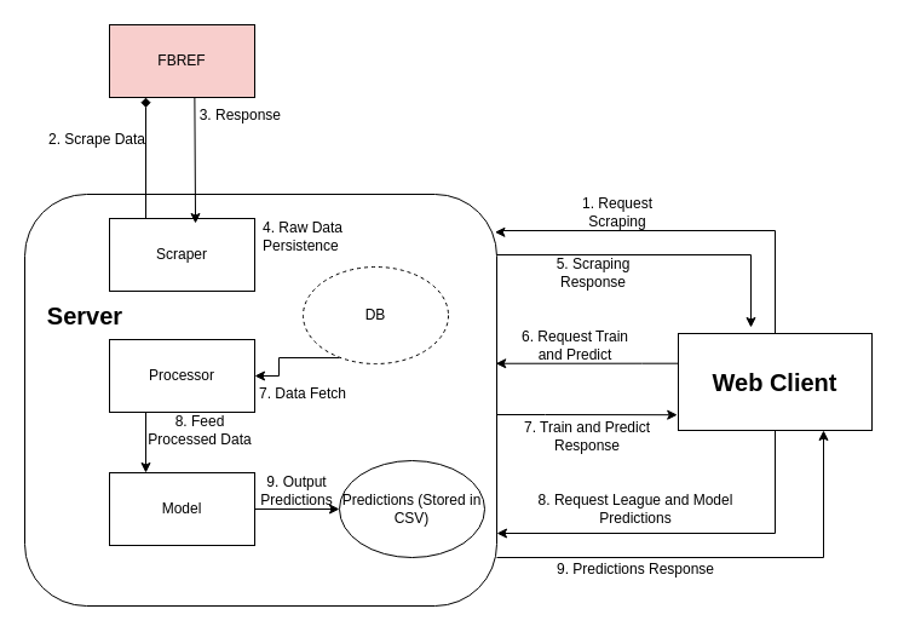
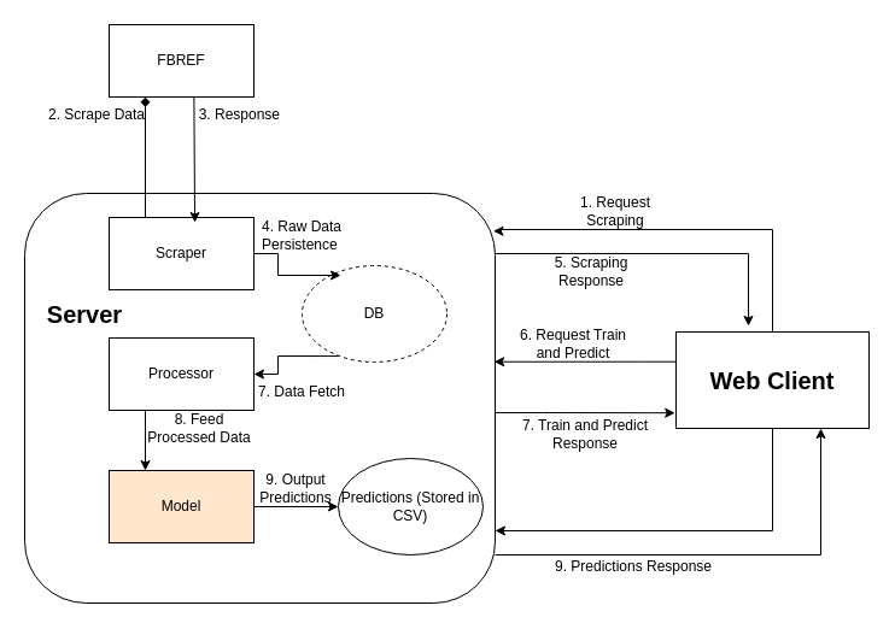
  <mxCell id="0" />
  <mxCell id="1" parent="0" />
  <mxCell id="2" style="edgeStyle=orthogonalEdgeStyle;rounded=0;orthogonalLoop=1;jettySize=auto;html=1;exitX=0.25;exitY=0;exitDx=0;exitDy=0;entryX=0.25;entryY=1;entryDx=0;entryDy=0;endArrow=diamond;" edge="1" parent="1" source="3" target="5"><mxGeometry relative="1" as="geometry" /></mxCell>
  <mxCell id="3" value="Scraper" style="rounded=0;whiteSpace=wrap;html=1;" vertex="1" parent="1"><mxGeometry x="90" y="180" width="120" height="60" as="geometry" /></mxCell>
  <mxCell id="4" style="edgeStyle=orthogonalEdgeStyle;rounded=0;orthogonalLoop=1;jettySize=auto;html=1;entryX=0.592;entryY=0.067;entryDx=0;entryDy=0;entryPerimeter=0;" edge="1" parent="1" target="3"><mxGeometry relative="1" as="geometry"><mxPoint x="160" y="20" as="sourcePoint" /><mxPoint x="160" y="140" as="targetPoint" /></mxGeometry></mxCell>
- <mxCell id="5" value="FBREF" style="whiteSpace=wrap;html=1;fillColor=#f8cecc;" vertex="1" parent="1"><mxGeometry x="90" y="20" width="120" height="60" as="geometry" /></mxCell>
- <mxCell id="6" value="2. Scrape Data" style="text;html=1;align=center;verticalAlign=middle;whiteSpace=wrap;rounded=0;" vertex="1" parent="1"><mxGeometry x="30" y="100" width="100" height="30" as="geometry" /></mxCell>
+ <mxCell id="5" value="FBREF" style="whiteSpace=wrap;html=1;" vertex="1" parent="1"><mxGeometry x="90" y="20" width="120" height="60" as="geometry" /></mxCell>
+ <mxCell id="6" value="2. Scrape Data" style="text;html=1;align=center;verticalAlign=middle;whiteSpace=wrap;rounded=0;" vertex="1" parent="1"><mxGeometry x="30" y="80" width="100" height="30" as="geometry" /></mxCell>
  <mxCell id="7" value="3. Response&amp;nbsp;" style="text;html=1;align=center;verticalAlign=middle;whiteSpace=wrap;rounded=0;" vertex="1" parent="1"><mxGeometry x="150" y="80" width="100" height="30" as="geometry" /></mxCell>
  <mxCell id="8" style="edgeStyle=orthogonalEdgeStyle;rounded=0;orthogonalLoop=1;jettySize=auto;html=1;entryX=0.25;entryY=0;entryDx=0;entryDy=0;exitX=0.25;exitY=1;exitDx=0;exitDy=0;" edge="1" parent="1" source="9" target="11"><mxGeometry relative="1" as="geometry" /></mxCell>
  <mxCell id="9" value="Processor" style="rounded=0;whiteSpace=wrap;html=1;" vertex="1" parent="1"><mxGeometry x="90" y="280" width="120" height="60" as="geometry" /></mxCell>
  <mxCell id="10" style="edgeStyle=orthogonalEdgeStyle;rounded=0;orthogonalLoop=1;jettySize=auto;html=1;entryX=0;entryY=0.5;entryDx=0;entryDy=0;" edge="1" parent="1" source="11" target="21"><mxGeometry relative="1" as="geometry" /></mxCell>
- <mxCell id="11" value="Model" style="rounded=0;whiteSpace=wrap;html=1;" vertex="1" parent="1"><mxGeometry x="90" y="390" width="120" height="60" as="geometry" /></mxCell>
+ <mxCell id="11" value="Model" style="rounded=0;whiteSpace=wrap;html=1;fillColor=#ffe6cc;" vertex="1" parent="1"><mxGeometry x="90" y="390" width="120" height="60" as="geometry" /></mxCell>
  <mxCell id="12" style="edgeStyle=orthogonalEdgeStyle;rounded=0;orthogonalLoop=1;jettySize=auto;html=1;entryX=1;entryY=0.5;entryDx=0;entryDy=0;exitX=0.25;exitY=0.938;exitDx=0;exitDy=0;exitPerimeter=0;" edge="1" parent="1" source="13" target="9"><mxGeometry relative="1" as="geometry" /></mxCell>
  <mxCell id="13" value="DB" style="ellipse;whiteSpace=wrap;html=1;dashed=1;" vertex="1" parent="1"><mxGeometry x="250" y="220" width="120" height="80" as="geometry" /></mxCell>
+ <mxCell id="14" style="edgeStyle=orthogonalEdgeStyle;rounded=0;orthogonalLoop=1;jettySize=auto;html=1;entryX=0.267;entryY=0.1;entryDx=0;entryDy=0;entryPerimeter=0;" edge="1" parent="1" source="3" target="13"><mxGeometry relative="1" as="geometry" /></mxCell>
  <mxCell id="15" value="4. Raw Data Persistence&amp;nbsp;" style="text;html=1;align=center;verticalAlign=middle;whiteSpace=wrap;rounded=0;" vertex="1" parent="1"><mxGeometry x="200" y="180" width="100" height="30" as="geometry" /></mxCell>
  <mxCell id="16" value="7. Data Fetch" style="text;html=1;align=center;verticalAlign=middle;whiteSpace=wrap;rounded=0;" vertex="1" parent="1"><mxGeometry x="200" y="310" width="100" height="30" as="geometry" /></mxCell>
  <mxCell id="17" style="edgeStyle=orthogonalEdgeStyle;rounded=0;orthogonalLoop=1;jettySize=auto;html=1;entryX=-0.005;entryY=0.84;entryDx=0;entryDy=0;entryPerimeter=0;" edge="1" parent="1" source="19" target="24"><mxGeometry relative="1" as="geometry"><Array as="points"><mxPoint x="450" y="342" /><mxPoint x="450" y="342" /></Array></mxGeometry></mxCell>
  <mxCell id="18" style="edgeStyle=orthogonalEdgeStyle;rounded=0;orthogonalLoop=1;jettySize=auto;html=1;entryX=0.75;entryY=1;entryDx=0;entryDy=0;" edge="1" parent="1" source="19" target="24"><mxGeometry relative="1" as="geometry"><Array as="points"><mxPoint x="680" y="460" /></Array></mxGeometry></mxCell>
  <mxCell id="19" value="" style="rounded=1;whiteSpace=wrap;html=1;fillColor=none;" vertex="1" parent="1"><mxGeometry x="20" y="160" width="390" height="340" as="geometry" /></mxCell>
  <mxCell id="20" value="8. Feed Processed Data" style="text;html=1;align=center;verticalAlign=middle;whiteSpace=wrap;rounded=0;" vertex="1" parent="1"><mxGeometry x="120" y="340" width="90" height="30" as="geometry" /></mxCell>
  <mxCell id="21" value="Predictions (Stored in CSV)" style="ellipse;whiteSpace=wrap;html=1;" vertex="1" parent="1"><mxGeometry x="280" y="380" width="120" height="80" as="geometry" /></mxCell>
  <mxCell id="22" value="9. Output Predictions" style="text;html=1;align=center;verticalAlign=middle;whiteSpace=wrap;rounded=0;" vertex="1" parent="1"><mxGeometry x="200" y="390" width="90" height="30" as="geometry" /></mxCell>
  <mxCell id="23" value="&lt;b&gt;&lt;font style=&quot;font-size: 20px;&quot;&gt;Server&lt;/font&gt;&lt;/b&gt;" style="text;html=1;align=center;verticalAlign=middle;whiteSpace=wrap;rounded=0;" vertex="1" parent="1"><mxGeometry x="40" y="245" width="60" height="30" as="geometry" /></mxCell>
  <mxCell id="24" value="&lt;b&gt;&lt;font style=&quot;font-size: 20px;&quot;&gt;Web Client&lt;/font&gt;&lt;/b&gt;" style="whiteSpace=wrap;html=1;" vertex="1" parent="1"><mxGeometry x="560" y="275" width="160" height="80" as="geometry" /></mxCell>
  <mxCell id="25" style="edgeStyle=orthogonalEdgeStyle;rounded=0;orthogonalLoop=1;jettySize=auto;html=1;entryX=0.996;entryY=0.092;entryDx=0;entryDy=0;entryPerimeter=0;exitX=0.5;exitY=0;exitDx=0;exitDy=0;" edge="1" parent="1" source="24" target="19"><mxGeometry relative="1" as="geometry"><Array as="points"><mxPoint x="640" y="190" /><mxPoint x="412" y="190" /><mxPoint x="412" y="191" /></Array></mxGeometry></mxCell>
  <mxCell id="26" value="1. Request Scraping" style="text;html=1;align=center;verticalAlign=middle;whiteSpace=wrap;rounded=0;" vertex="1" parent="1"><mxGeometry x="460" y="160" width="100" height="30" as="geometry" /></mxCell>
  <mxCell id="27" value="5. Scraping Response" style="text;html=1;align=center;verticalAlign=middle;whiteSpace=wrap;rounded=0;" vertex="1" parent="1"><mxGeometry x="440" y="210" width="100" height="30" as="geometry" /></mxCell>
  <mxCell id="28" style="edgeStyle=orthogonalEdgeStyle;rounded=0;orthogonalLoop=1;jettySize=auto;html=1;" edge="1" parent="1" source="19"><mxGeometry relative="1" as="geometry"><mxPoint x="620" y="270" as="targetPoint" /><Array as="points"><mxPoint x="620" y="210" /></Array></mxGeometry></mxCell>
  <mxCell id="29" style="edgeStyle=orthogonalEdgeStyle;rounded=0;orthogonalLoop=1;jettySize=auto;html=1;entryX=0.998;entryY=0.411;entryDx=0;entryDy=0;entryPerimeter=0;" edge="1" parent="1" source="24" target="19"><mxGeometry relative="1" as="geometry"><mxPoint x="410" y="420" as="targetPoint" /><Array as="points"><mxPoint x="530" y="300" /></Array></mxGeometry></mxCell>
  <mxCell id="30" value="6. Request Train and Predict" style="text;html=1;align=center;verticalAlign=middle;whiteSpace=wrap;rounded=0;" vertex="1" parent="1"><mxGeometry x="425" y="270" width="100" height="30" as="geometry" /></mxCell>
- <mxCell id="31" value="8. Request League and Model Predictions" style="text;html=1;align=center;verticalAlign=middle;whiteSpace=wrap;rounded=0;" vertex="1" parent="1"><mxGeometry x="440" y="405" width="170" height="30" as="geometry" /></mxCell>
  <mxCell id="32" value="7. Train and Predict Response" style="text;html=1;align=center;verticalAlign=middle;whiteSpace=wrap;rounded=0;" vertex="1" parent="1"><mxGeometry x="425" y="340" width="120" height="40" as="geometry" /></mxCell>
  <mxCell id="33" style="edgeStyle=orthogonalEdgeStyle;rounded=0;orthogonalLoop=1;jettySize=auto;html=1;" edge="1" parent="1" source="24"><mxGeometry relative="1" as="geometry"><mxPoint x="410" y="440" as="targetPoint" /><Array as="points"><mxPoint x="640" y="440" /><mxPoint x="410" y="440" /></Array></mxGeometry></mxCell>
  <mxCell id="34" value="9. Predictions Response" style="text;html=1;align=center;verticalAlign=middle;whiteSpace=wrap;rounded=0;" vertex="1" parent="1"><mxGeometry x="440" y="455" width="170" height="30" as="geometry" /></mxCell>
